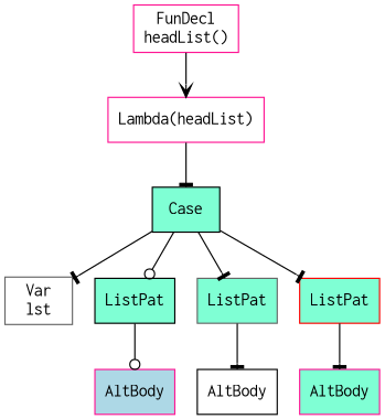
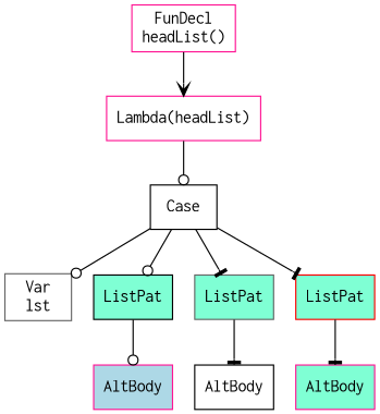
  digraph {
    node [color=deeppink fillcolor=aquamarine fontname=Courier shape=box style=filled]
    edge [arrowhead=odot]
    n1 [fillcolor=white label="FunDecl\nheadList()"]
    n2 [fillcolor=white label="Lambda(headList)"]
-   n3 [color=black label=Case]
+   n3 [color=black fillcolor=white label=Case]
    n4 [color=gray40 fillcolor=white label="Var\nlst"]
    n5 [color=black label=ListPat]
    n6 [color=gray40 label=ListPat]
    n7 [color=red label=ListPat]
    n8 [fillcolor=lightblue label=AltBody]
    n9 [color=black fillcolor=white label=AltBody]
    n10 [label=AltBody]
    n1 -> n2 [arrowhead=vee]
-   n2 -> n3 [arrowhead=tee]
-   n3 -> n4 [arrowhead=tee]
+   n2 -> n3
+   n3 -> n4
    n3 -> n5
    n3 -> n6 [arrowhead=tee]
    n3 -> n7 [arrowhead=tee]
    n5 -> n8
    n6 -> n9 [arrowhead=tee]
    n7 -> n10 [arrowhead=tee]
  }
